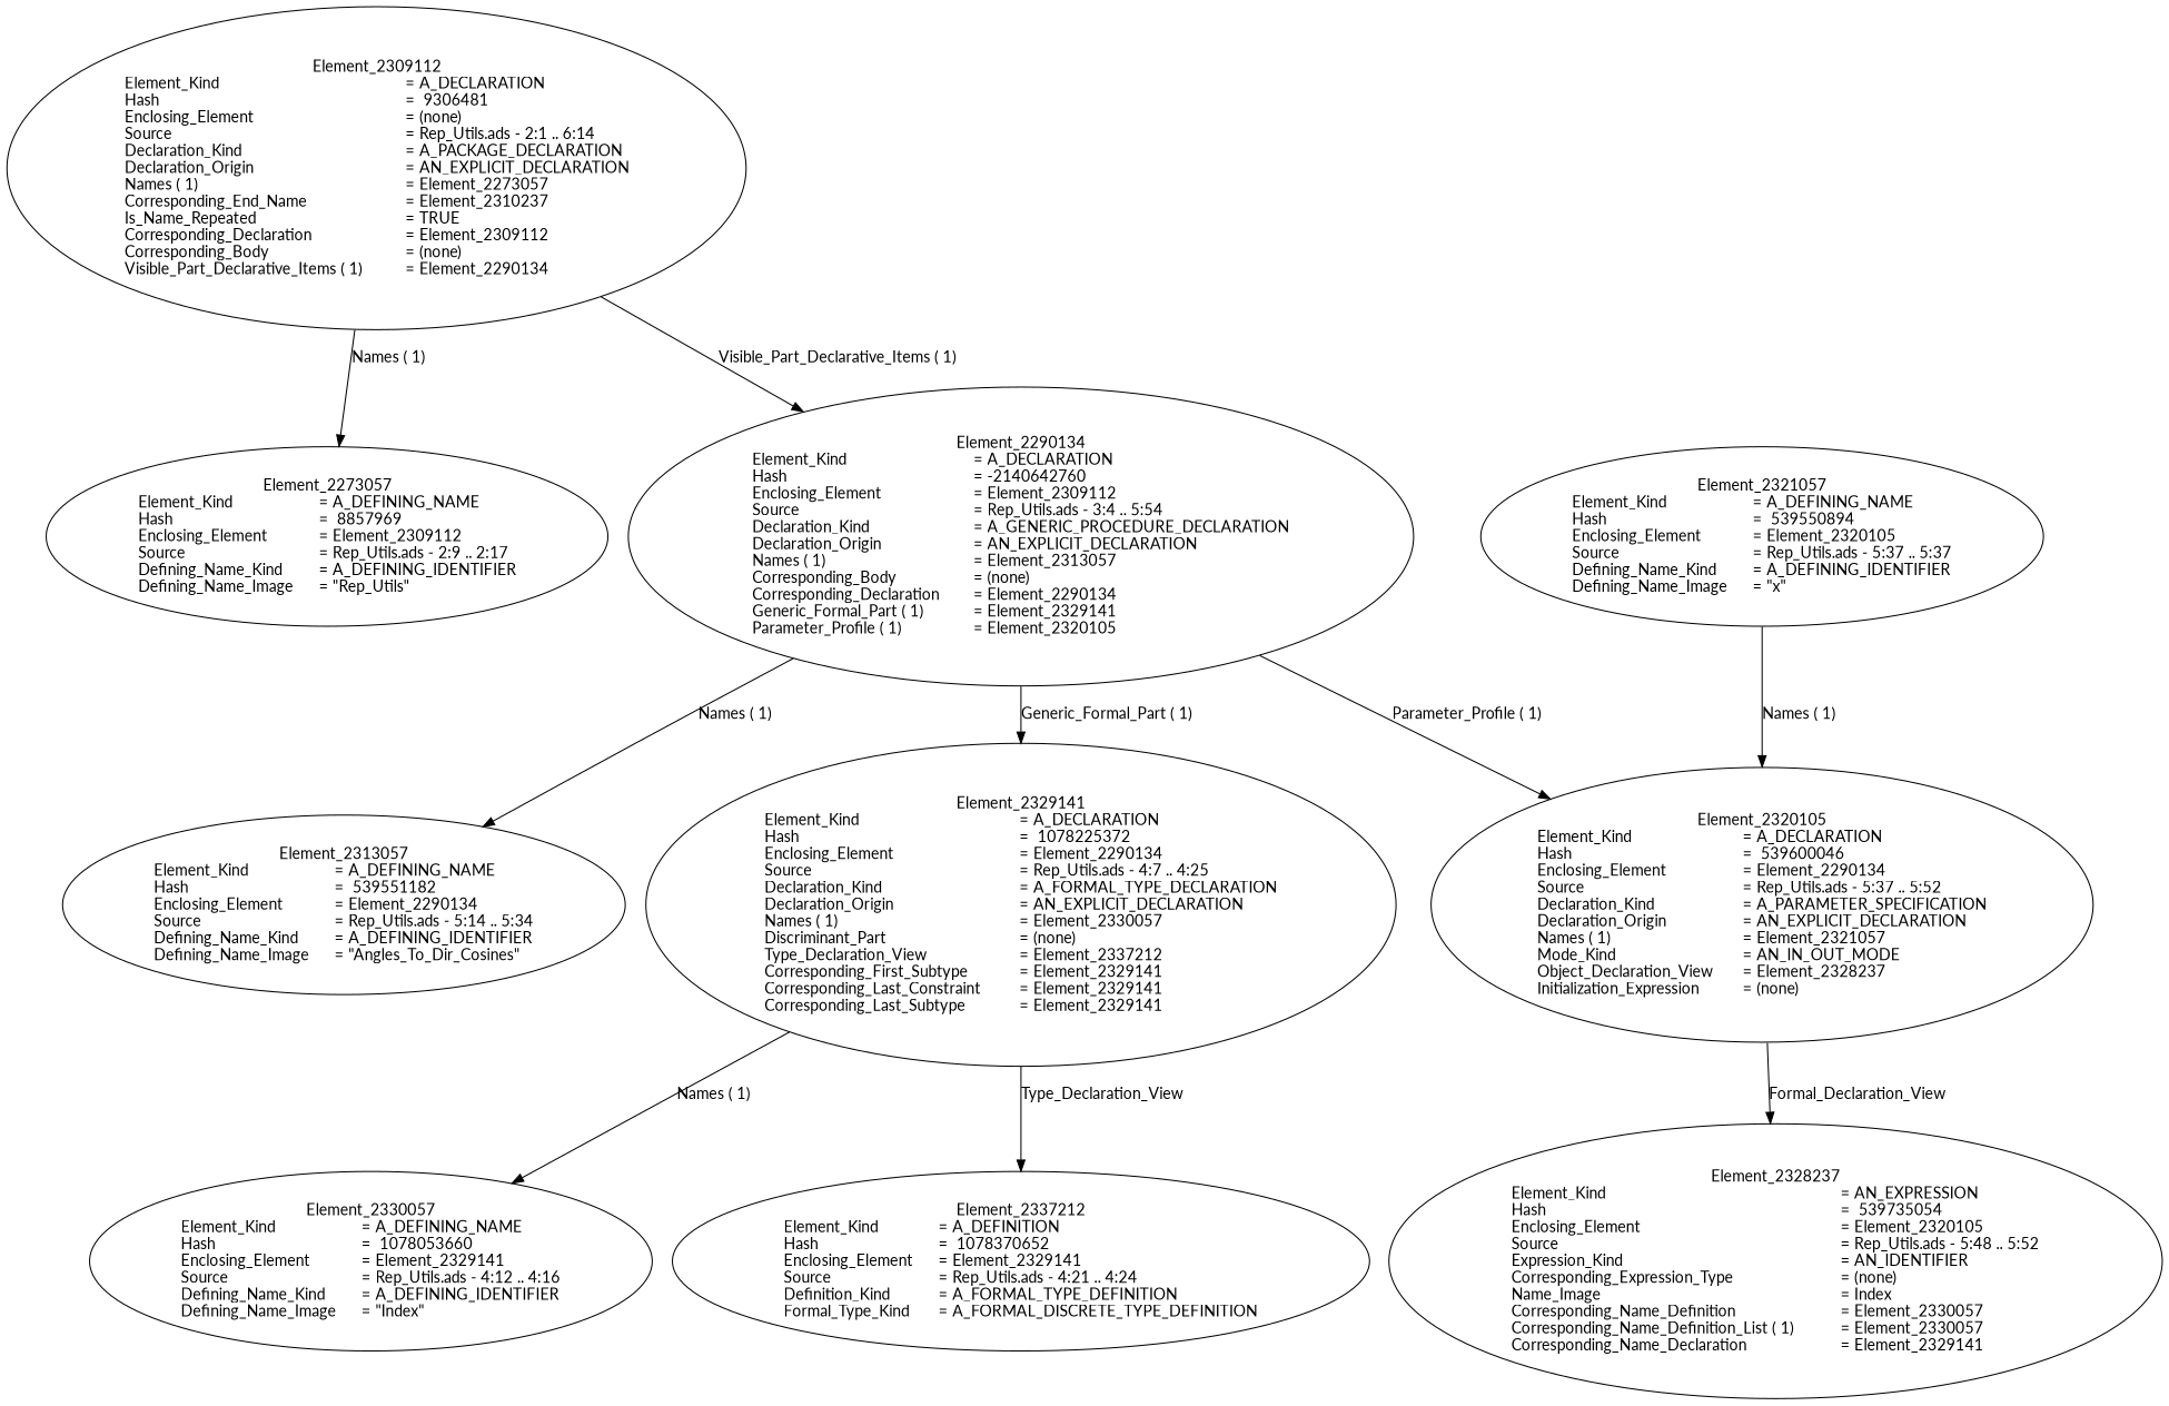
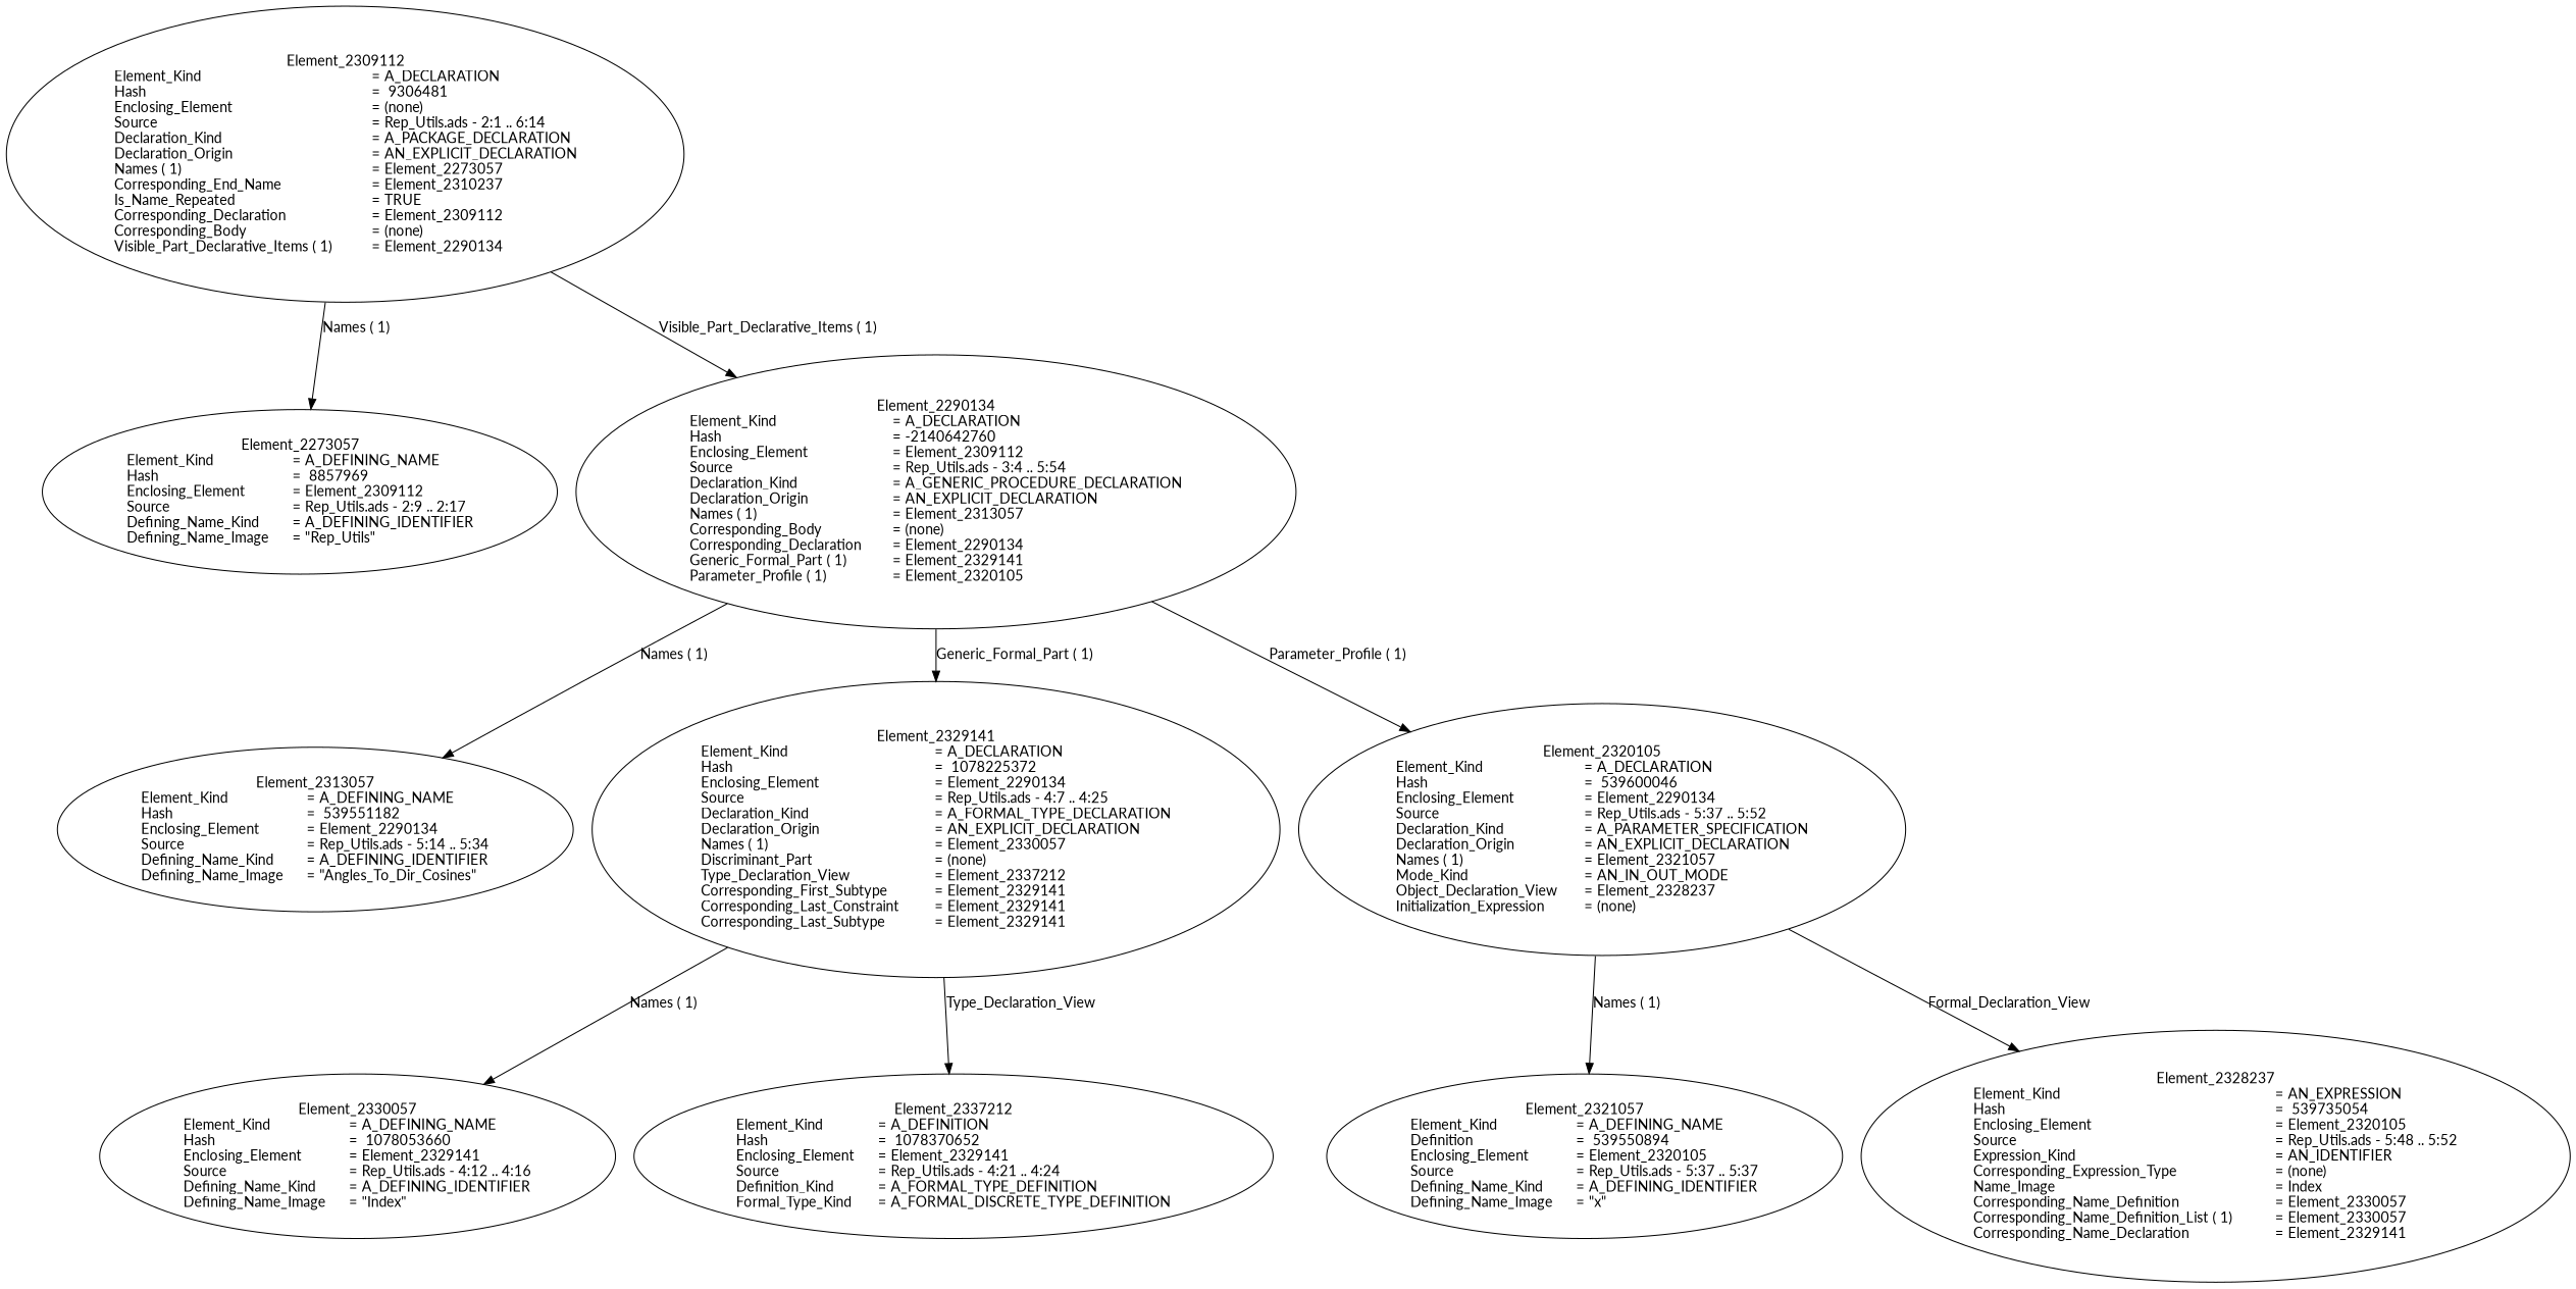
  digraph {
    fontname=Lato
    node [fontname=Lato]
    edge [fontname=Lato]
    n1 [label=<<TABLE BORDER="0" CELLBORDER="0" CELLSPACING="0" CELLPADDING="0">            <TR><TD COLSPAN="3">Element_2309112</TD></TR>           <TR><TD ALIGN="LEFT">Element_Kind    </TD><TD> = </TD><TD ALIGN="LEFT">A_DECLARATION</TD></TR>           <TR><TD ALIGN="LEFT">Hash  </TD><TD> = </TD><TD ALIGN="LEFT"> 9306481</TD></TR>           <TR><TD ALIGN="LEFT">Enclosing_Element     </TD><TD> = </TD><TD ALIGN="LEFT">(none)</TD></TR>           <TR><TD ALIGN="LEFT">Source  </TD><TD> = </TD><TD ALIGN="LEFT">Rep_Utils.ads - 2:1 .. 6:14</TD></TR>           <TR><TD ALIGN="LEFT">Declaration_Kind     </TD><TD> = </TD><TD ALIGN="LEFT">A_PACKAGE_DECLARATION</TD></TR>           <TR><TD ALIGN="LEFT">Declaration_Origin     </TD><TD> = </TD><TD ALIGN="LEFT">AN_EXPLICIT_DECLARATION</TD></TR>           <TR><TD ALIGN="LEFT">Names ( 1)   </TD><TD> = </TD><TD ALIGN="LEFT">Element_2273057</TD></TR>           <TR><TD ALIGN="LEFT">Corresponding_End_Name      </TD><TD> = </TD><TD ALIGN="LEFT">Element_2310237</TD></TR>           <TR><TD ALIGN="LEFT">Is_Name_Repeated     </TD><TD> = </TD><TD ALIGN="LEFT">TRUE</TD></TR>           <TR><TD ALIGN="LEFT">Corresponding_Declaration       </TD><TD> = </TD><TD ALIGN="LEFT">Element_2309112</TD></TR>           <TR><TD ALIGN="LEFT">Corresponding_Body     </TD><TD> = </TD><TD ALIGN="LEFT">(none)</TD></TR>           <TR><TD ALIGN="LEFT">Visible_Part_Declarative_Items ( 1)         </TD><TD> = </TD><TD ALIGN="LEFT">Element_2290134</TD></TR>           </TABLE>>]
    n2 [label=<<TABLE BORDER="0" CELLBORDER="0" CELLSPACING="0" CELLPADDING="0">            <TR><TD COLSPAN="3">Element_2273057</TD></TR>           <TR><TD ALIGN="LEFT">Element_Kind    </TD><TD> = </TD><TD ALIGN="LEFT">A_DEFINING_NAME</TD></TR>           <TR><TD ALIGN="LEFT">Hash  </TD><TD> = </TD><TD ALIGN="LEFT"> 8857969</TD></TR>           <TR><TD ALIGN="LEFT">Enclosing_Element     </TD><TD> = </TD><TD ALIGN="LEFT">Element_2309112</TD></TR>           <TR><TD ALIGN="LEFT">Source  </TD><TD> = </TD><TD ALIGN="LEFT">Rep_Utils.ads - 2:9 .. 2:17</TD></TR>           <TR><TD ALIGN="LEFT">Defining_Name_Kind     </TD><TD> = </TD><TD ALIGN="LEFT">A_DEFINING_IDENTIFIER</TD></TR>           <TR><TD ALIGN="LEFT">Defining_Name_Image     </TD><TD> = </TD><TD ALIGN="LEFT">"Rep_Utils"</TD></TR>           </TABLE>>]
    n3 [label=<<TABLE BORDER="0" CELLBORDER="0" CELLSPACING="0" CELLPADDING="0">            <TR><TD COLSPAN="3">Element_2290134</TD></TR>           <TR><TD ALIGN="LEFT">Element_Kind    </TD><TD> = </TD><TD ALIGN="LEFT">A_DECLARATION</TD></TR>           <TR><TD ALIGN="LEFT">Hash  </TD><TD> = </TD><TD ALIGN="LEFT">-2140642760</TD></TR>           <TR><TD ALIGN="LEFT">Enclosing_Element     </TD><TD> = </TD><TD ALIGN="LEFT">Element_2309112</TD></TR>           <TR><TD ALIGN="LEFT">Source  </TD><TD> = </TD><TD ALIGN="LEFT">Rep_Utils.ads - 3:4 .. 5:54</TD></TR>           <TR><TD ALIGN="LEFT">Declaration_Kind     </TD><TD> = </TD><TD ALIGN="LEFT">A_GENERIC_PROCEDURE_DECLARATION</TD></TR>           <TR><TD ALIGN="LEFT">Declaration_Origin     </TD><TD> = </TD><TD ALIGN="LEFT">AN_EXPLICIT_DECLARATION</TD></TR>           <TR><TD ALIGN="LEFT">Names ( 1)   </TD><TD> = </TD><TD ALIGN="LEFT">Element_2313057</TD></TR>           <TR><TD ALIGN="LEFT">Corresponding_Body     </TD><TD> = </TD><TD ALIGN="LEFT">(none)</TD></TR>           <TR><TD ALIGN="LEFT">Corresponding_Declaration       </TD><TD> = </TD><TD ALIGN="LEFT">Element_2290134</TD></TR>           <TR><TD ALIGN="LEFT">Generic_Formal_Part ( 1)       </TD><TD> = </TD><TD ALIGN="LEFT">Element_2329141</TD></TR>           <TR><TD ALIGN="LEFT">Parameter_Profile ( 1)      </TD><TD> = </TD><TD ALIGN="LEFT">Element_2320105</TD></TR>           </TABLE>>]
    n4 [label=<<TABLE BORDER="0" CELLBORDER="0" CELLSPACING="0" CELLPADDING="0">            <TR><TD COLSPAN="3">Element_2313057</TD></TR>           <TR><TD ALIGN="LEFT">Element_Kind    </TD><TD> = </TD><TD ALIGN="LEFT">A_DEFINING_NAME</TD></TR>           <TR><TD ALIGN="LEFT">Hash  </TD><TD> = </TD><TD ALIGN="LEFT"> 539551182</TD></TR>           <TR><TD ALIGN="LEFT">Enclosing_Element     </TD><TD> = </TD><TD ALIGN="LEFT">Element_2290134</TD></TR>           <TR><TD ALIGN="LEFT">Source  </TD><TD> = </TD><TD ALIGN="LEFT">Rep_Utils.ads - 5:14 .. 5:34</TD></TR>           <TR><TD ALIGN="LEFT">Defining_Name_Kind     </TD><TD> = </TD><TD ALIGN="LEFT">A_DEFINING_IDENTIFIER</TD></TR>           <TR><TD ALIGN="LEFT">Defining_Name_Image     </TD><TD> = </TD><TD ALIGN="LEFT">"Angles_To_Dir_Cosines"</TD></TR>           </TABLE>>]
    n5 [label=<<TABLE BORDER="0" CELLBORDER="0" CELLSPACING="0" CELLPADDING="0">            <TR><TD COLSPAN="3">Element_2329141</TD></TR>           <TR><TD ALIGN="LEFT">Element_Kind    </TD><TD> = </TD><TD ALIGN="LEFT">A_DECLARATION</TD></TR>           <TR><TD ALIGN="LEFT">Hash  </TD><TD> = </TD><TD ALIGN="LEFT"> 1078225372</TD></TR>           <TR><TD ALIGN="LEFT">Enclosing_Element     </TD><TD> = </TD><TD ALIGN="LEFT">Element_2290134</TD></TR>           <TR><TD ALIGN="LEFT">Source  </TD><TD> = </TD><TD ALIGN="LEFT">Rep_Utils.ads - 4:7 .. 4:25</TD></TR>           <TR><TD ALIGN="LEFT">Declaration_Kind     </TD><TD> = </TD><TD ALIGN="LEFT">A_FORMAL_TYPE_DECLARATION</TD></TR>           <TR><TD ALIGN="LEFT">Declaration_Origin     </TD><TD> = </TD><TD ALIGN="LEFT">AN_EXPLICIT_DECLARATION</TD></TR>           <TR><TD ALIGN="LEFT">Names ( 1)   </TD><TD> = </TD><TD ALIGN="LEFT">Element_2330057</TD></TR>           <TR><TD ALIGN="LEFT">Discriminant_Part     </TD><TD> = </TD><TD ALIGN="LEFT">(none)</TD></TR>           <TR><TD ALIGN="LEFT">Type_Declaration_View      </TD><TD> = </TD><TD ALIGN="LEFT">Element_2337212</TD></TR>           <TR><TD ALIGN="LEFT">Corresponding_First_Subtype       </TD><TD> = </TD><TD ALIGN="LEFT">Element_2329141</TD></TR>           <TR><TD ALIGN="LEFT">Corresponding_Last_Constraint        </TD><TD> = </TD><TD ALIGN="LEFT">Element_2329141</TD></TR>           <TR><TD ALIGN="LEFT">Corresponding_Last_Subtype       </TD><TD> = </TD><TD ALIGN="LEFT">Element_2329141</TD></TR>           </TABLE>>]
    n6 [label=<<TABLE BORDER="0" CELLBORDER="0" CELLSPACING="0" CELLPADDING="0">            <TR><TD COLSPAN="3">Element_2320105</TD></TR>           <TR><TD ALIGN="LEFT">Element_Kind    </TD><TD> = </TD><TD ALIGN="LEFT">A_DECLARATION</TD></TR>           <TR><TD ALIGN="LEFT">Hash  </TD><TD> = </TD><TD ALIGN="LEFT"> 539600046</TD></TR>           <TR><TD ALIGN="LEFT">Enclosing_Element     </TD><TD> = </TD><TD ALIGN="LEFT">Element_2290134</TD></TR>           <TR><TD ALIGN="LEFT">Source  </TD><TD> = </TD><TD ALIGN="LEFT">Rep_Utils.ads - 5:37 .. 5:52</TD></TR>           <TR><TD ALIGN="LEFT">Declaration_Kind     </TD><TD> = </TD><TD ALIGN="LEFT">A_PARAMETER_SPECIFICATION</TD></TR>           <TR><TD ALIGN="LEFT">Declaration_Origin     </TD><TD> = </TD><TD ALIGN="LEFT">AN_EXPLICIT_DECLARATION</TD></TR>           <TR><TD ALIGN="LEFT">Names ( 1)   </TD><TD> = </TD><TD ALIGN="LEFT">Element_2321057</TD></TR>           <TR><TD ALIGN="LEFT">Mode_Kind   </TD><TD> = </TD><TD ALIGN="LEFT">AN_IN_OUT_MODE</TD></TR>           <TR><TD ALIGN="LEFT">Object_Declaration_View      </TD><TD> = </TD><TD ALIGN="LEFT">Element_2328237</TD></TR>           <TR><TD ALIGN="LEFT">Initialization_Expression       </TD><TD> = </TD><TD ALIGN="LEFT">(none)</TD></TR>           </TABLE>>]
    n7 [label=<<TABLE BORDER="0" CELLBORDER="0" CELLSPACING="0" CELLPADDING="0">            <TR><TD COLSPAN="3">Element_2330057</TD></TR>           <TR><TD ALIGN="LEFT">Element_Kind    </TD><TD> = </TD><TD ALIGN="LEFT">A_DEFINING_NAME</TD></TR>           <TR><TD ALIGN="LEFT">Hash  </TD><TD> = </TD><TD ALIGN="LEFT"> 1078053660</TD></TR>           <TR><TD ALIGN="LEFT">Enclosing_Element     </TD><TD> = </TD><TD ALIGN="LEFT">Element_2329141</TD></TR>           <TR><TD ALIGN="LEFT">Source  </TD><TD> = </TD><TD ALIGN="LEFT">Rep_Utils.ads - 4:12 .. 4:16</TD></TR>           <TR><TD ALIGN="LEFT">Defining_Name_Kind     </TD><TD> = </TD><TD ALIGN="LEFT">A_DEFINING_IDENTIFIER</TD></TR>           <TR><TD ALIGN="LEFT">Defining_Name_Image     </TD><TD> = </TD><TD ALIGN="LEFT">"Index"</TD></TR>           </TABLE>>]
    n8 [label=<<TABLE BORDER="0" CELLBORDER="0" CELLSPACING="0" CELLPADDING="0">            <TR><TD COLSPAN="3">Element_2337212</TD></TR>           <TR><TD ALIGN="LEFT">Element_Kind    </TD><TD> = </TD><TD ALIGN="LEFT">A_DEFINITION</TD></TR>           <TR><TD ALIGN="LEFT">Hash  </TD><TD> = </TD><TD ALIGN="LEFT"> 1078370652</TD></TR>           <TR><TD ALIGN="LEFT">Enclosing_Element     </TD><TD> = </TD><TD ALIGN="LEFT">Element_2329141</TD></TR>           <TR><TD ALIGN="LEFT">Source  </TD><TD> = </TD><TD ALIGN="LEFT">Rep_Utils.ads - 4:21 .. 4:24</TD></TR>           <TR><TD ALIGN="LEFT">Definition_Kind    </TD><TD> = </TD><TD ALIGN="LEFT">A_FORMAL_TYPE_DEFINITION</TD></TR>           <TR><TD ALIGN="LEFT">Formal_Type_Kind     </TD><TD> = </TD><TD ALIGN="LEFT">A_FORMAL_DISCRETE_TYPE_DEFINITION</TD></TR>           </TABLE>>]
-   n9 [label=<<TABLE BORDER="0" CELLBORDER="0" CELLSPACING="0" CELLPADDING="0">            <TR><TD COLSPAN="3">Element_2321057</TD></TR>           <TR><TD ALIGN="LEFT">Element_Kind    </TD><TD> = </TD><TD ALIGN="LEFT">A_DEFINING_NAME</TD></TR>           <TR><TD ALIGN="LEFT">Hash  </TD><TD> = </TD><TD ALIGN="LEFT"> 539550894</TD></TR>           <TR><TD ALIGN="LEFT">Enclosing_Element     </TD><TD> = </TD><TD ALIGN="LEFT">Element_2320105</TD></TR>           <TR><TD ALIGN="LEFT">Source  </TD><TD> = </TD><TD ALIGN="LEFT">Rep_Utils.ads - 5:37 .. 5:37</TD></TR>           <TR><TD ALIGN="LEFT">Defining_Name_Kind     </TD><TD> = </TD><TD ALIGN="LEFT">A_DEFINING_IDENTIFIER</TD></TR>           <TR><TD ALIGN="LEFT">Defining_Name_Image     </TD><TD> = </TD><TD ALIGN="LEFT">"x"</TD></TR>           </TABLE>>]
+   n9 [label=<<TABLE BORDER="0" CELLBORDER="0" CELLSPACING="0" CELLPADDING="0">            <TR><TD COLSPAN="3">Element_2321057</TD></TR>           <TR><TD ALIGN="LEFT">Element_Kind    </TD><TD> = </TD><TD ALIGN="LEFT">A_DEFINING_NAME</TD></TR>           <TR><TD ALIGN="LEFT">Definition  </TD><TD> = </TD><TD ALIGN="LEFT"> 539550894</TD></TR>           <TR><TD ALIGN="LEFT">Enclosing_Element     </TD><TD> = </TD><TD ALIGN="LEFT">Element_2320105</TD></TR>           <TR><TD ALIGN="LEFT">Source  </TD><TD> = </TD><TD ALIGN="LEFT">Rep_Utils.ads - 5:37 .. 5:37</TD></TR>           <TR><TD ALIGN="LEFT">Defining_Name_Kind     </TD><TD> = </TD><TD ALIGN="LEFT">A_DEFINING_IDENTIFIER</TD></TR>           <TR><TD ALIGN="LEFT">Defining_Name_Image     </TD><TD> = </TD><TD ALIGN="LEFT">"x"</TD></TR>           </TABLE>>]
    n10 [label=<<TABLE BORDER="0" CELLBORDER="0" CELLSPACING="0" CELLPADDING="0">            <TR><TD COLSPAN="3">Element_2328237</TD></TR>           <TR><TD ALIGN="LEFT">Element_Kind    </TD><TD> = </TD><TD ALIGN="LEFT">AN_EXPRESSION</TD></TR>           <TR><TD ALIGN="LEFT">Hash  </TD><TD> = </TD><TD ALIGN="LEFT"> 539735054</TD></TR>           <TR><TD ALIGN="LEFT">Enclosing_Element     </TD><TD> = </TD><TD ALIGN="LEFT">Element_2320105</TD></TR>           <TR><TD ALIGN="LEFT">Source  </TD><TD> = </TD><TD ALIGN="LEFT">Rep_Utils.ads - 5:48 .. 5:52</TD></TR>           <TR><TD ALIGN="LEFT">Expression_Kind    </TD><TD> = </TD><TD ALIGN="LEFT">AN_IDENTIFIER</TD></TR>           <TR><TD ALIGN="LEFT">Corresponding_Expression_Type        </TD><TD> = </TD><TD ALIGN="LEFT">(none)</TD></TR>           <TR><TD ALIGN="LEFT">Name_Image   </TD><TD> = </TD><TD ALIGN="LEFT">Index</TD></TR>           <TR><TD ALIGN="LEFT">Corresponding_Name_Definition        </TD><TD> = </TD><TD ALIGN="LEFT">Element_2330057</TD></TR>           <TR><TD ALIGN="LEFT">Corresponding_Name_Definition_List ( 1)          </TD><TD> = </TD><TD ALIGN="LEFT">Element_2330057</TD></TR>           <TR><TD ALIGN="LEFT">Corresponding_Name_Declaration        </TD><TD> = </TD><TD ALIGN="LEFT">Element_2329141</TD></TR>           </TABLE>>]
    n1 -> n2 [label="Names ( 1)"]
    n1 -> n3 [label="Visible_Part_Declarative_Items ( 1)"]
    n3 -> n4 [label="Names ( 1)"]
    n3 -> n5 [label="Generic_Formal_Part ( 1)"]
    n3 -> n6 [label="Parameter_Profile ( 1)"]
    n5 -> n7 [label="Names ( 1)"]
    n5 -> n8 [label=Type_Declaration_View]
-   n9 -> n6 [label="Names ( 1)"]
+   n6 -> n9 [label="Names ( 1)"]
    n6 -> n10 [label=Formal_Declaration_View]
  }
